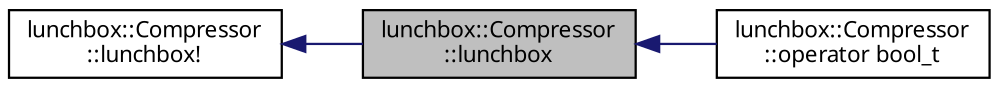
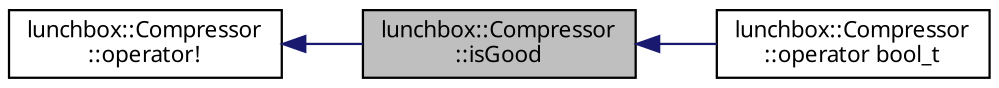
  digraph {
    rankdir=LR
    node [color=black fillcolor=white fontname=Sans fontsize=10 shape=record style=filled]
    edge [color=midnightblue dir=back fontname=Sans fontsize=10 labelfontname=Sans labelfontsize=10 style=solid]
-   n1 [fillcolor=grey75 fontcolor=black height=0.2 label="lunchbox::Compressor\l::lunchbox" width=0.4]
+   n1 [fillcolor=grey75 fontcolor=black height=0.2 label="lunchbox::Compressor\l::isGood" width=0.4]
    n2 [height=0.2 label="lunchbox::Compressor\l::operator bool_t" width=0.4]
-   n3 [height=0.2 label="lunchbox::Compressor\l::lunchbox!" width=0.4]
+   n3 [height=0.2 label="lunchbox::Compressor\l::operator!" width=0.4]
    n1 -> n2
    n3 -> n1
  }
